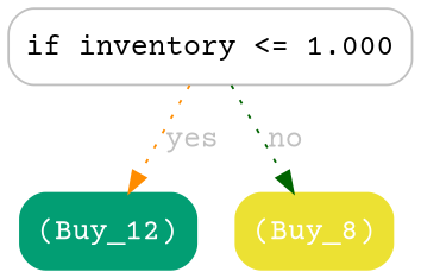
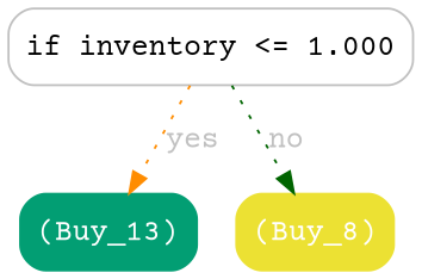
  digraph {
    fontname="Courier Prime"
    node [fontname="Courier Prime" shape=box style="filled, rounded" fontcolor=white]
    edge [fontcolor=gray fontname="Courier Prime" style=dotted]
    n1 [color=gray fillcolor=white height=0.5 label="if inventory <= 1.000" width=2.3611 fontcolor=""]
-   n2 [color="#029e73" fillcolor="#029e73" height=0.5 label="(Buy_12)" width=1.0972]
+   n2 [color="#029e73" fillcolor="#029e73" height=0.5 label="(Buy_13)" width=1.0972]
    n3 [color="#ece133" fillcolor="#ece133" height=0.5 label="(Buy_8)" width=0.97222]
    n1 -> n2 [label=yes color=darkorange]
    n1 -> n3 [label=no color=darkgreen]
  }
